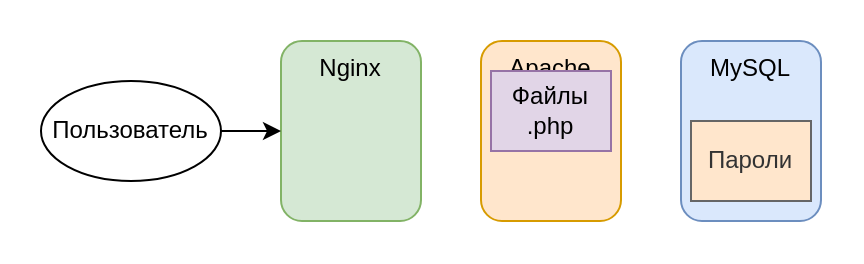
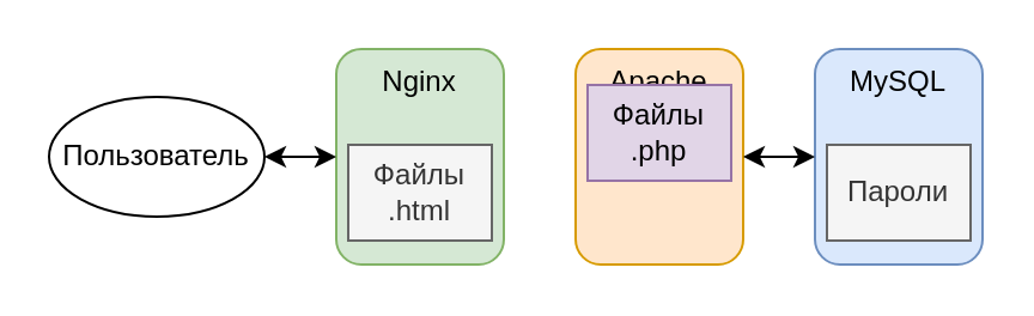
  <mxCell id="0" />
  <mxCell id="1" parent="0" />
  <mxCell id="2" value="Nginx" style="rounded=1;whiteSpace=wrap;html=1;verticalAlign=top;fillColor=#d5e8d4;strokeColor=#82b366;" vertex="1" parent="1"><mxGeometry x="140" y="20" width="70" height="90" as="geometry" /></mxCell>
  <mxCell id="3" value="Apache" style="rounded=1;whiteSpace=wrap;html=1;verticalAlign=top;fillColor=#ffe6cc;strokeColor=#d79b00;" vertex="1" parent="1"><mxGeometry x="240" y="20" width="70" height="90" as="geometry" /></mxCell>
  <mxCell id="4" value="MySQL" style="rounded=1;whiteSpace=wrap;html=1;verticalAlign=top;fillColor=#dae8fc;strokeColor=#6c8ebf;" vertex="1" parent="1"><mxGeometry x="340" y="20" width="70" height="90" as="geometry" /></mxCell>
- <mxCell id="6" value="" style="endArrow=none;startArrow=classic;html=1;rounded=0;" edge="1" parent="1" source="2" target="7"><mxGeometry width="50" height="50" relative="1" as="geometry"><mxPoint x="260" y="90" as="sourcePoint" /><mxPoint x="110" y="65" as="targetPoint" /></mxGeometry></mxCell>
+ <mxCell id="5" value="" style="endArrow=classic;startArrow=classic;html=1;rounded=0;" edge="1" parent="1" source="4" target="3"><mxGeometry width="50" height="50" relative="1" as="geometry"><mxPoint x="260" y="90" as="sourcePoint" /><mxPoint x="310" y="40" as="targetPoint" /></mxGeometry></mxCell>
+ <mxCell id="6" value="" style="endArrow=classic;startArrow=classic;html=1;rounded=0;" edge="1" parent="1" source="2" target="7"><mxGeometry width="50" height="50" relative="1" as="geometry"><mxPoint x="260" y="90" as="sourcePoint" /><mxPoint x="110" y="65" as="targetPoint" /></mxGeometry></mxCell>
  <mxCell id="7" value="Пользователь" style="ellipse;whiteSpace=wrap;html=1;" vertex="1" parent="1"><mxGeometry x="20" y="40" width="90" height="50" as="geometry" /></mxCell>
+ <mxCell id="8" value="Файлы&lt;br&gt;.html" style="rounded=0;whiteSpace=wrap;html=1;fillColor=#f5f5f5;strokeColor=#666666;fontColor=#333333;" vertex="1" parent="1"><mxGeometry x="145" y="60" width="60" height="40" as="geometry" /></mxCell>
  <mxCell id="9" value="Файлы&lt;br&gt;.php" style="rounded=0;whiteSpace=wrap;html=1;fillColor=#e1d5e7;strokeColor=#9673a6;" vertex="1" parent="1"><mxGeometry x="245" y="35" width="60" height="40" as="geometry" /></mxCell>
- <mxCell id="10" value="Пароли" style="rounded=0;whiteSpace=wrap;html=1;fillColor=#ffe6cc;fontColor=#333333;strokeColor=#666666;" vertex="1" parent="1"><mxGeometry x="345" y="60" width="60" height="40" as="geometry" /></mxCell>
+ <mxCell id="10" value="Пароли" style="rounded=0;whiteSpace=wrap;html=1;fillColor=#f5f5f5;fontColor=#333333;strokeColor=#666666;" vertex="1" parent="1"><mxGeometry x="345" y="60" width="60" height="40" as="geometry" /></mxCell>
